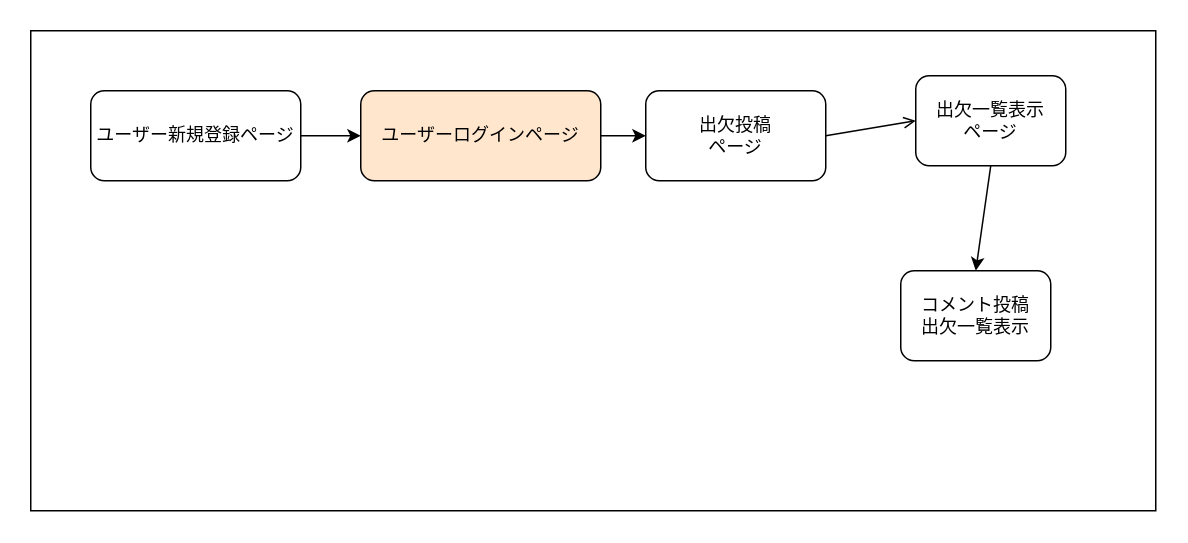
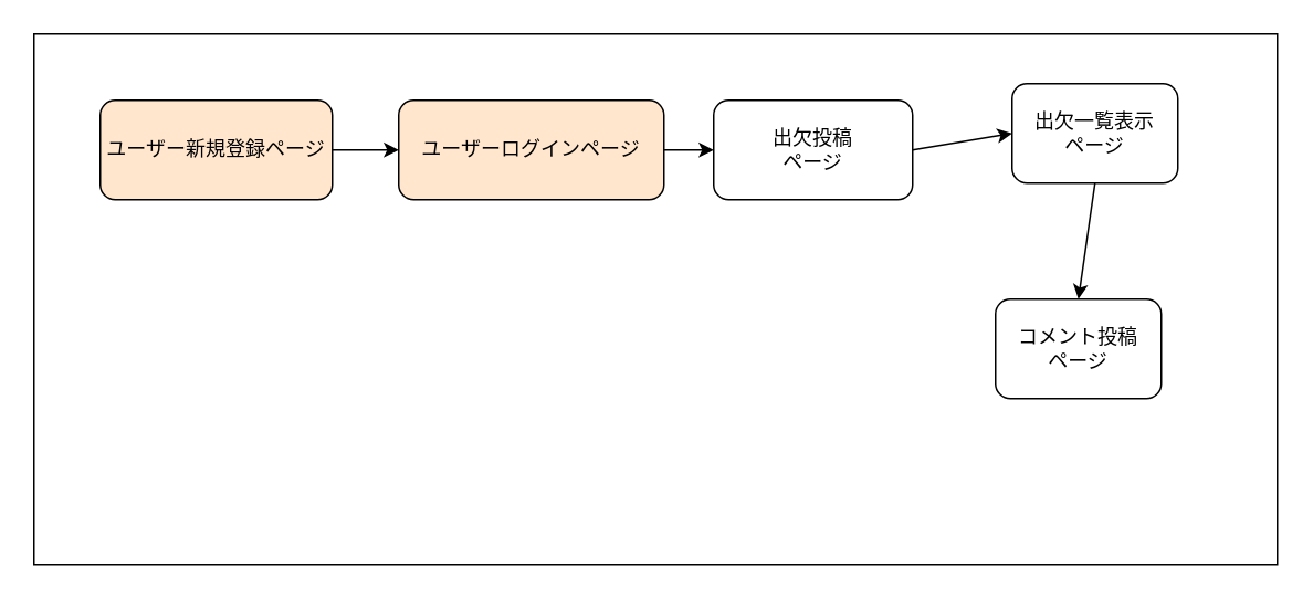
  <mxCell id="0" />
  <mxCell id="1" parent="0" />
  <mxCell id="2" style="edgeStyle=none;html=1;exitX=0.5;exitY=1;exitDx=0;exitDy=0;entryX=0.5;entryY=0;entryDx=0;entryDy=0;labelBackgroundColor=#f2eef6;" edge="1" parent="1" source="3" target="7"><mxGeometry relative="1" as="geometry" /></mxCell>
  <mxCell id="3" value="出欠一覧表示&lt;br&gt;ページ" style="rounded=1;whiteSpace=wrap;html=1;" parent="1" vertex="1"><mxGeometry x="610" y="50" width="100" height="60" as="geometry" /></mxCell>
  <mxCell id="4" style="edgeStyle=none;html=1;exitX=1;exitY=0.5;exitDx=0;exitDy=0;entryX=0;entryY=0.5;entryDx=0;entryDy=0;" parent="1" source="8" target="6" edge="1"><mxGeometry relative="1" as="geometry"><mxPoint x="270" y="90" as="sourcePoint" /></mxGeometry></mxCell>
- <mxCell id="5" style="edgeStyle=none;html=1;exitX=1;exitY=0.5;exitDx=0;exitDy=0;entryX=0;entryY=0.5;entryDx=0;entryDy=0;labelBackgroundColor=#f2eef6;endArrow=open;" edge="1" parent="1" source="6" target="3"><mxGeometry relative="1" as="geometry" /></mxCell>
+ <mxCell id="5" style="edgeStyle=none;html=1;exitX=1;exitY=0.5;exitDx=0;exitDy=0;entryX=0;entryY=0.5;entryDx=0;entryDy=0;labelBackgroundColor=#f2eef6;" edge="1" parent="1" source="6" target="3"><mxGeometry relative="1" as="geometry" /></mxCell>
  <mxCell id="6" value="出欠投稿&lt;br&gt;ページ" style="rounded=1;whiteSpace=wrap;html=1;" parent="1" vertex="1"><mxGeometry x="430" y="60" width="120" height="60" as="geometry" /></mxCell>
- <mxCell id="7" value="コメント投稿&lt;br&gt;出欠一覧表示" style="rounded=1;whiteSpace=wrap;html=1;" parent="1" vertex="1"><mxGeometry x="600" y="180" width="100" height="60" as="geometry" /></mxCell>
+ <mxCell id="7" value="コメント投稿&lt;br&gt;ページ" style="rounded=1;whiteSpace=wrap;html=1;" parent="1" vertex="1"><mxGeometry x="600" y="180" width="100" height="60" as="geometry" /></mxCell>
  <mxCell id="8" value="ユーザーログインページ" style="rounded=1;whiteSpace=wrap;html=1;fillColor=#ffe6cc;" parent="1" vertex="1"><mxGeometry x="240" y="60" width="160" height="60" as="geometry" /></mxCell>
  <mxCell id="9" style="edgeStyle=none;html=1;exitX=1;exitY=0.5;exitDx=0;exitDy=0;entryX=0;entryY=0.5;entryDx=0;entryDy=0;labelBackgroundColor=#f2eef6;" edge="1" parent="1" source="10" target="8"><mxGeometry relative="1" as="geometry" /></mxCell>
- <mxCell id="10" value="ユーザー新規登録ページ" style="rounded=1;whiteSpace=wrap;html=1;" parent="1" vertex="1"><mxGeometry x="60" y="60" width="140" height="60" as="geometry" /></mxCell>
+ <mxCell id="10" value="ユーザー新規登録ページ" style="rounded=1;whiteSpace=wrap;html=1;fillColor=#ffe6cc;" parent="1" vertex="1"><mxGeometry x="60" y="60" width="140" height="60" as="geometry" /></mxCell>
  <mxCell id="11" value="" style="rounded=0;whiteSpace=wrap;html=1;labelBackgroundColor=#f2eef6;fillColor=none;" vertex="1" parent="1"><mxGeometry y="20" width="750" height="320" as="geometry" x="20" /></mxCell>
